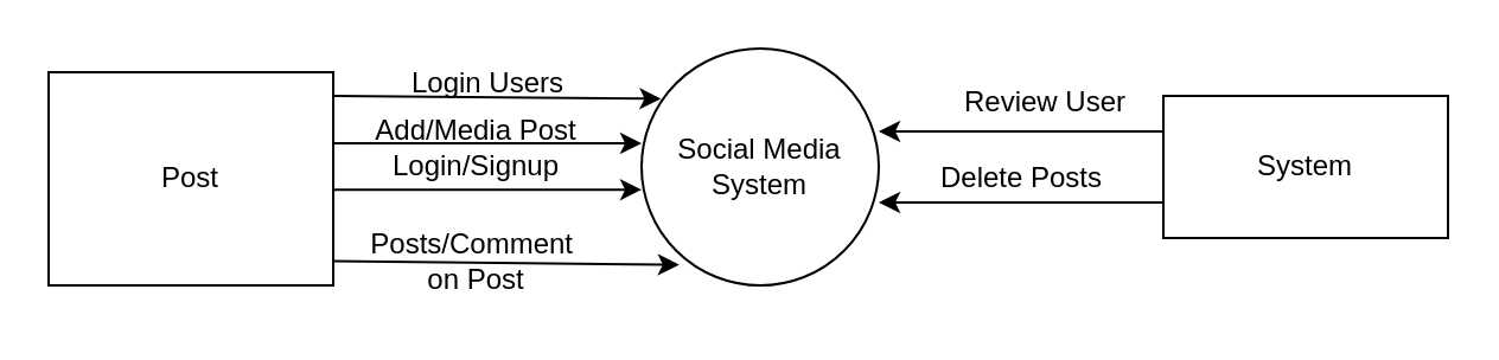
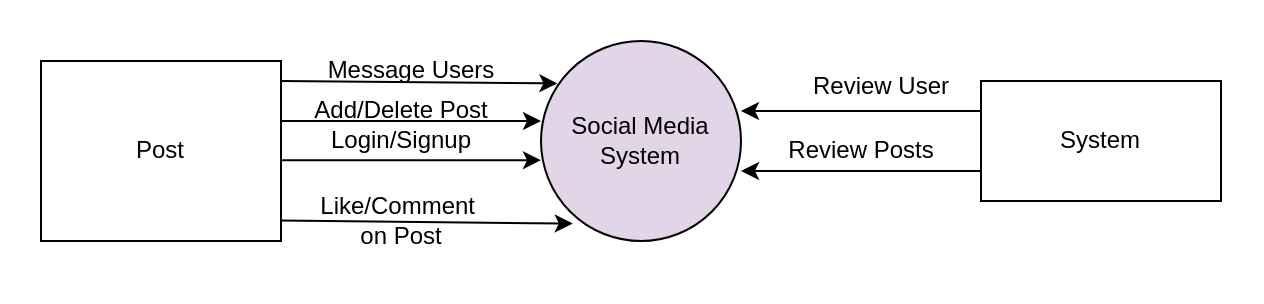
  <mxCell id="0" />
  <mxCell id="1" parent="0" />
- <mxCell id="2" value="Social Media&lt;div&gt;System&lt;/div&gt;" style="ellipse;whiteSpace=wrap;html=1;aspect=fixed;" vertex="1" parent="1"><mxGeometry x="270" y="20" width="100" height="100" as="geometry" /></mxCell>
+ <mxCell id="2" value="Social Media&lt;div&gt;System&lt;/div&gt;" style="ellipse;whiteSpace=wrap;html=1;aspect=fixed;fillColor=#e1d5e7;" vertex="1" parent="1"><mxGeometry x="270" y="20" width="100" height="100" as="geometry" /></mxCell>
  <mxCell id="3" style="edgeStyle=none;html=1;entryX=0;entryY=0.5;entryDx=0;entryDy=0;" edge="1" parent="1"><mxGeometry relative="1" as="geometry"><mxPoint x="140" y="60" as="sourcePoint" /><mxPoint x="270" y="60" as="targetPoint" /></mxGeometry></mxCell>
  <mxCell id="4" value="Post" style="rounded=0;whiteSpace=wrap;html=1;" vertex="1" parent="1"><mxGeometry x="20" y="30" width="120" height="90" as="geometry" /></mxCell>
  <mxCell id="5" style="edgeStyle=none;html=1;entryX=1;entryY=0.5;entryDx=0;entryDy=0;" edge="1" parent="1"><mxGeometry relative="1" as="geometry"><mxPoint x="490" y="55" as="sourcePoint" /><mxPoint x="370" y="55" as="targetPoint" /></mxGeometry></mxCell>
  <mxCell id="6" value="System" style="rounded=0;whiteSpace=wrap;html=1;" vertex="1" parent="1"><mxGeometry x="490" y="40" width="120" height="60" as="geometry" /></mxCell>
  <mxCell id="7" style="edgeStyle=none;html=1;entryX=0;entryY=0.5;entryDx=0;entryDy=0;" edge="1" parent="1"><mxGeometry relative="1" as="geometry"><mxPoint x="140" y="79.6" as="sourcePoint" /><mxPoint x="270" y="79.6" as="targetPoint" /></mxGeometry></mxCell>
  <mxCell id="8" style="edgeStyle=none;html=1;entryX=0.159;entryY=0.913;entryDx=0;entryDy=0;entryPerimeter=0;" edge="1" parent="1" target="2"><mxGeometry relative="1" as="geometry"><mxPoint x="140" y="109.71" as="sourcePoint" /><mxPoint x="270" y="109.71" as="targetPoint" /></mxGeometry></mxCell>
- <mxCell id="9" value="Add/Media Post" style="text;html=1;align=center;verticalAlign=middle;resizable=0;points=[];autosize=1;strokeColor=none;fillColor=none;" vertex="1" parent="1"><mxGeometry x="145" y="40" width="110" height="30" as="geometry" /></mxCell>
+ <mxCell id="9" value="Add/Delete Post" style="text;html=1;align=center;verticalAlign=middle;resizable=0;points=[];autosize=1;strokeColor=none;fillColor=none;" vertex="1" parent="1"><mxGeometry x="145" y="40" width="110" height="30" as="geometry" /></mxCell>
  <mxCell id="10" value="Login/Signup" style="text;html=1;align=center;verticalAlign=middle;resizable=0;points=[];autosize=1;strokeColor=none;fillColor=none;" vertex="1" parent="1"><mxGeometry x="155" y="55" width="90" height="30" as="geometry" /></mxCell>
- <mxCell id="11" value="Posts/Comment&amp;nbsp;&lt;div&gt;on Post&lt;/div&gt;" style="text;html=1;align=center;verticalAlign=middle;resizable=0;points=[];autosize=1;strokeColor=none;fillColor=none;" vertex="1" parent="1"><mxGeometry x="150" y="90" width="100" height="40" as="geometry" /></mxCell>
+ <mxCell id="11" value="Like/Comment&amp;nbsp;&lt;div&gt;on Post&lt;/div&gt;" style="text;html=1;align=center;verticalAlign=middle;resizable=0;points=[];autosize=1;strokeColor=none;fillColor=none;" vertex="1" parent="1"><mxGeometry x="150" y="90" width="100" height="40" as="geometry" /></mxCell>
  <mxCell id="12" style="edgeStyle=none;html=1;entryX=0.082;entryY=0.212;entryDx=0;entryDy=0;entryPerimeter=0;" edge="1" parent="1" target="2"><mxGeometry relative="1" as="geometry"><mxPoint x="140" y="40" as="sourcePoint" /><mxPoint x="270" y="40" as="targetPoint" /></mxGeometry></mxCell>
- <mxCell id="13" value="Login Users" style="text;html=1;align=center;verticalAlign=middle;resizable=0;points=[];autosize=1;strokeColor=none;fillColor=none;" vertex="1" parent="1"><mxGeometry x="150" y="20" width="110" height="30" as="geometry" /></mxCell>
+ <mxCell id="13" value="Message Users" style="text;html=1;align=center;verticalAlign=middle;resizable=0;points=[];autosize=1;strokeColor=none;fillColor=none;" vertex="1" parent="1"><mxGeometry x="150" y="20" width="110" height="30" as="geometry" /></mxCell>
  <mxCell id="14" value="Review User" style="text;html=1;align=center;verticalAlign=middle;resizable=0;points=[];autosize=1;strokeColor=none;fillColor=none;" vertex="1" parent="1"><mxGeometry x="390" y="28" width="100" height="30" as="geometry" /></mxCell>
  <mxCell id="15" style="edgeStyle=none;html=1;entryX=1;entryY=0.5;entryDx=0;entryDy=0;" edge="1" parent="1"><mxGeometry relative="1" as="geometry"><mxPoint x="490" y="85" as="sourcePoint" /><mxPoint x="370" y="85" as="targetPoint" /></mxGeometry></mxCell>
- <mxCell id="16" value="Delete Posts" style="text;html=1;align=center;verticalAlign=middle;resizable=0;points=[];autosize=1;strokeColor=none;fillColor=none;" vertex="1" parent="1"><mxGeometry x="385" y="60" width="90" height="30" as="geometry" /></mxCell>
+ <mxCell id="16" value="Review Posts" style="text;html=1;align=center;verticalAlign=middle;resizable=0;points=[];autosize=1;strokeColor=none;fillColor=none;" vertex="1" parent="1"><mxGeometry x="385" y="60" width="90" height="30" as="geometry" /></mxCell>
